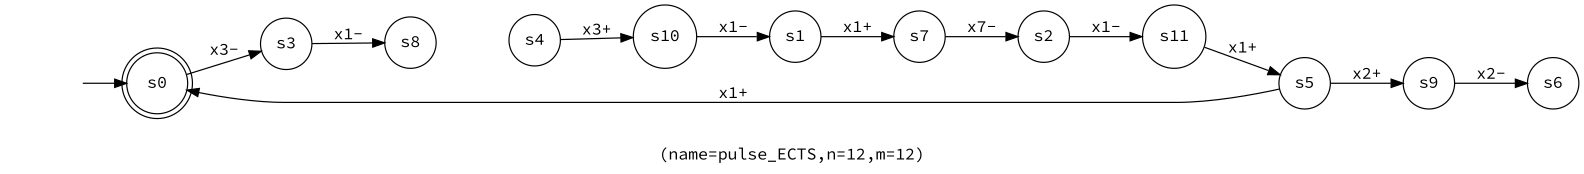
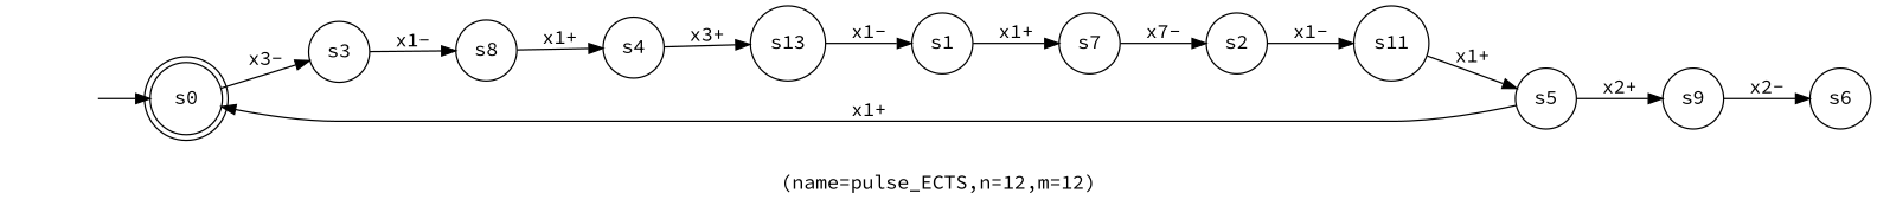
  digraph {
    fontname="Source Code Pro"
    label="(name=pulse_ECTS,n=12,m=12)"
    rankdir=LR
    node [fontname="Source Code Pro" shape=circle]
    edge [fontname="Source Code Pro"]
    _nil [style=invis shape=""]
    s0 [shape=doublecircle]
    s3
    s8
    s5
    s9
    s6
    s4
-   s10
+   s10 [label=s13]
    s1
    s7
    s2
    s11
    _nil -> s0
    s0 -> s3 [label="x3-"]
    s3 -> s8 [label="x1-"]
+   s8 -> s4 [label="x1+"]
    s5 -> s0 [label="x1+"]
    s5 -> s9 [label="x2+"]
    s9 -> s6 [label="x2-"]
    s4 -> s10 [label="x3+"]
    s10 -> s1 [label="x1-"]
    s1 -> s7 [label="x1+"]
    s7 -> s2 [label="x7-"]
    s2 -> s11 [label="x1-"]
    s11 -> s5 [label="x1+"]
  }
